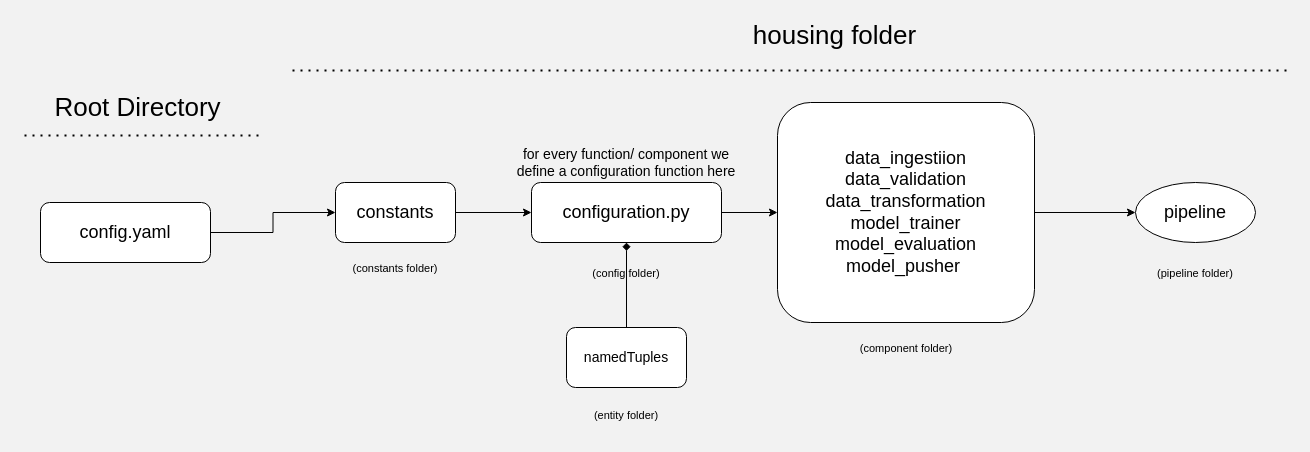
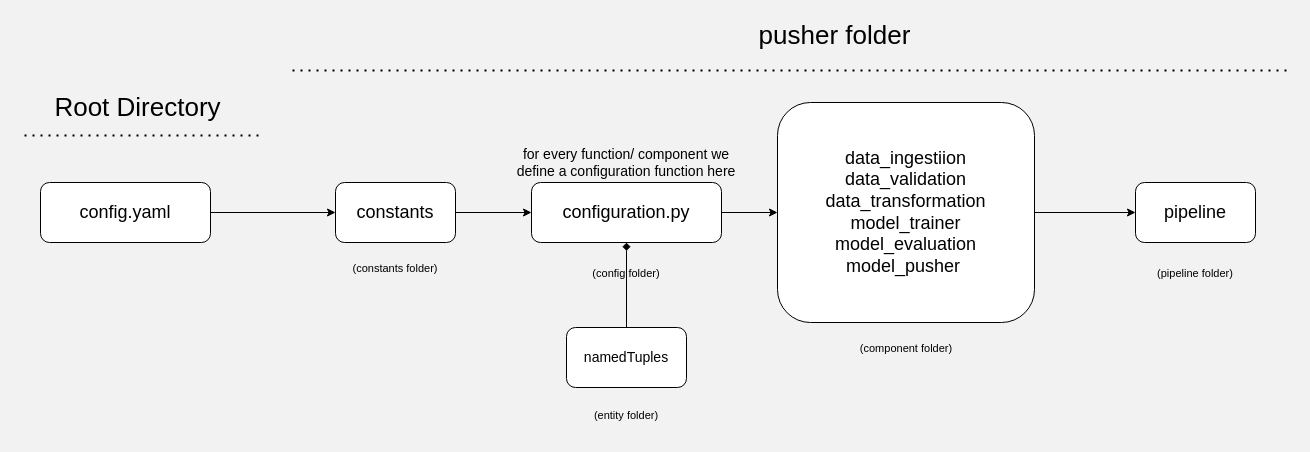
  <mxCell id="0" />
  <mxCell id="1" parent="0" />
  <mxCell id="2" value="" style="edgeStyle=orthogonalEdgeStyle;rounded=0;orthogonalLoop=1;jettySize=auto;html=1;fontSize=18;" edge="1" parent="1" source="3" target="5"><mxGeometry relative="1" as="geometry" /></mxCell>
- <mxCell id="3" value="&lt;font style=&quot;font-size: 18px;&quot;&gt;config.yaml&lt;/font&gt;" style="rounded=1;whiteSpace=wrap;html=1;" vertex="1" parent="1"><mxGeometry x="40" y="202" width="170" height="60" as="geometry" /></mxCell>
+ <mxCell id="3" value="&lt;font style=&quot;font-size: 18px;&quot;&gt;config.yaml&lt;/font&gt;" style="rounded=1;whiteSpace=wrap;html=1;" vertex="1" parent="1"><mxGeometry x="40" y="182" width="170" height="60" as="geometry" /></mxCell>
  <mxCell id="4" value="" style="edgeStyle=orthogonalEdgeStyle;rounded=0;orthogonalLoop=1;jettySize=auto;html=1;fontSize=26;" edge="1" parent="1" source="5" target="7"><mxGeometry relative="1" as="geometry" /></mxCell>
  <mxCell id="5" value="constants" style="rounded=1;whiteSpace=wrap;html=1;fontSize=18;" vertex="1" parent="1"><mxGeometry x="335" y="182" width="120" height="60" as="geometry" /></mxCell>
  <mxCell id="6" value="" style="edgeStyle=orthogonalEdgeStyle;rounded=0;orthogonalLoop=1;jettySize=auto;html=1;fontSize=26;" edge="1" parent="1" source="7" target="9"><mxGeometry relative="1" as="geometry" /></mxCell>
  <mxCell id="7" value="configuration.py" style="rounded=1;whiteSpace=wrap;html=1;fontSize=18;" vertex="1" parent="1"><mxGeometry x="531" y="182" width="190" height="60" as="geometry" /></mxCell>
  <mxCell id="8" value="" style="edgeStyle=orthogonalEdgeStyle;rounded=0;orthogonalLoop=1;jettySize=auto;html=1;fontSize=26;" edge="1" parent="1" source="9" target="10"><mxGeometry relative="1" as="geometry" /></mxCell>
  <mxCell id="9" value="data_ingestiion&lt;br&gt;data_validation&lt;br&gt;data_transformation&lt;br&gt;model_trainer&lt;br&gt;model_evaluation&lt;br&gt;model_pusher&amp;nbsp;" style="rounded=1;whiteSpace=wrap;html=1;fontSize=18;" vertex="1" parent="1"><mxGeometry x="777" y="102" width="257" height="220" as="geometry" /></mxCell>
- <mxCell id="10" value="pipeline" style="ellipse;whiteSpace=wrap;html=1;fontSize=18;" vertex="1" parent="1"><mxGeometry x="1135" y="182" width="120" height="60" as="geometry" /></mxCell>
+ <mxCell id="10" value="pipeline" style="rounded=1;whiteSpace=wrap;html=1;fontSize=18;" vertex="1" parent="1"><mxGeometry x="1135" y="182" width="120" height="60" as="geometry" /></mxCell>
  <mxCell id="11" value="" style="endArrow=none;dashed=1;html=1;dashPattern=1 3;strokeWidth=2;rounded=0;fontSize=18;" edge="1" parent="1"><mxGeometry width="50" height="50" relative="1" as="geometry"><mxPoint x="292" y="70" as="sourcePoint" /><mxPoint x="1288" y="70" as="targetPoint" /></mxGeometry></mxCell>
- <mxCell id="12" value="&lt;font style=&quot;font-size: 26px;&quot;&gt;housing folder&lt;/font&gt;" style="text;html=1;strokeColor=none;fillColor=none;align=center;verticalAlign=middle;whiteSpace=wrap;rounded=0;fontSize=18;" vertex="1" parent="1"><mxGeometry x="695" y="20" width="279" height="30" as="geometry" /></mxCell>
+ <mxCell id="12" value="&lt;font style=&quot;font-size: 26px;&quot;&gt;pusher folder&lt;/font&gt;" style="text;html=1;strokeColor=none;fillColor=none;align=center;verticalAlign=middle;whiteSpace=wrap;rounded=0;fontSize=18;" vertex="1" parent="1"><mxGeometry x="695" y="20" width="279" height="30" as="geometry" /></mxCell>
  <mxCell id="13" value="" style="endArrow=none;dashed=1;html=1;dashPattern=1 3;strokeWidth=2;rounded=0;fontSize=26;" edge="1" parent="1"><mxGeometry width="50" height="50" relative="1" as="geometry"><mxPoint x="24" y="135" as="sourcePoint" /><mxPoint x="258" y="135" as="targetPoint" /></mxGeometry></mxCell>
  <mxCell id="14" value="Root Directory" style="text;html=1;strokeColor=none;fillColor=none;align=center;verticalAlign=middle;whiteSpace=wrap;rounded=0;fontSize=26;" vertex="1" parent="1"><mxGeometry x="20" y="92" width="235" height="30" as="geometry" /></mxCell>
  <mxCell id="15" value="(constants folder)" style="text;html=1;strokeColor=none;fillColor=none;align=center;verticalAlign=middle;whiteSpace=wrap;rounded=0;fontSize=11;" vertex="1" parent="1"><mxGeometry x="342" y="253" width="106" height="30" as="geometry" /></mxCell>
  <mxCell id="16" value="(config folder)" style="text;html=1;strokeColor=none;fillColor=none;align=center;verticalAlign=middle;whiteSpace=wrap;rounded=0;fontSize=11;" vertex="1" parent="1"><mxGeometry x="573" y="258" width="106" height="30" as="geometry" /></mxCell>
  <mxCell id="17" value="(component folder)" style="text;html=1;strokeColor=none;fillColor=none;align=center;verticalAlign=middle;whiteSpace=wrap;rounded=0;fontSize=11;" vertex="1" parent="1"><mxGeometry x="852.5" y="333" width="106" height="30" as="geometry" /></mxCell>
  <mxCell id="18" value="(pipeline folder)" style="text;html=1;strokeColor=none;fillColor=none;align=center;verticalAlign=middle;whiteSpace=wrap;rounded=0;fontSize=11;" vertex="1" parent="1"><mxGeometry x="1142" y="258" width="106" height="30" as="geometry" /></mxCell>
  <mxCell id="19" value="" style="edgeStyle=orthogonalEdgeStyle;rounded=0;orthogonalLoop=1;jettySize=auto;html=1;fontSize=16;endArrow=diamond;" edge="1" parent="1" source="20" target="7"><mxGeometry relative="1" as="geometry" /></mxCell>
  <mxCell id="20" value="namedTuples" style="rounded=1;whiteSpace=wrap;html=1;fontSize=14;" vertex="1" parent="1"><mxGeometry x="566" y="327" width="120" height="60" as="geometry" /></mxCell>
  <mxCell id="21" value="(entity folder)" style="text;html=1;strokeColor=none;fillColor=none;align=center;verticalAlign=middle;whiteSpace=wrap;rounded=0;fontSize=11;" vertex="1" parent="1"><mxGeometry x="573" y="400" width="106" height="30" as="geometry" /></mxCell>
  <mxCell id="22" value="for every function/ component we define a configuration function here" style="text;html=1;strokeColor=none;fillColor=none;align=center;verticalAlign=middle;whiteSpace=wrap;rounded=0;fontSize=14;" vertex="1" parent="1"><mxGeometry x="513" y="147" width="226" height="30" as="geometry" /></mxCell>
